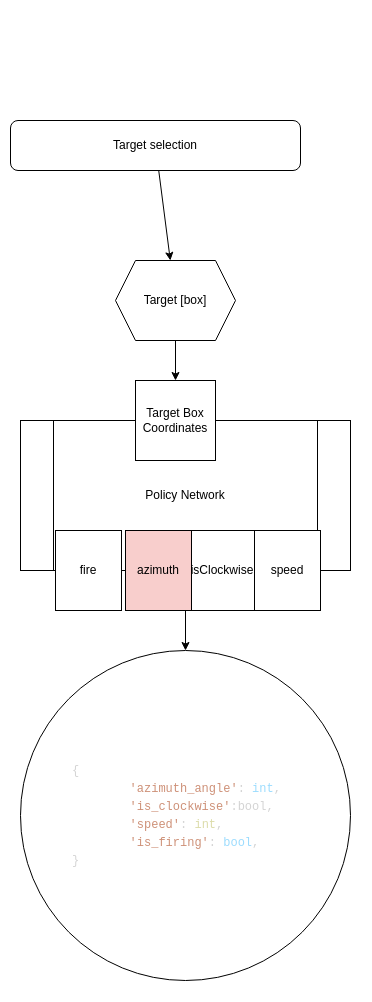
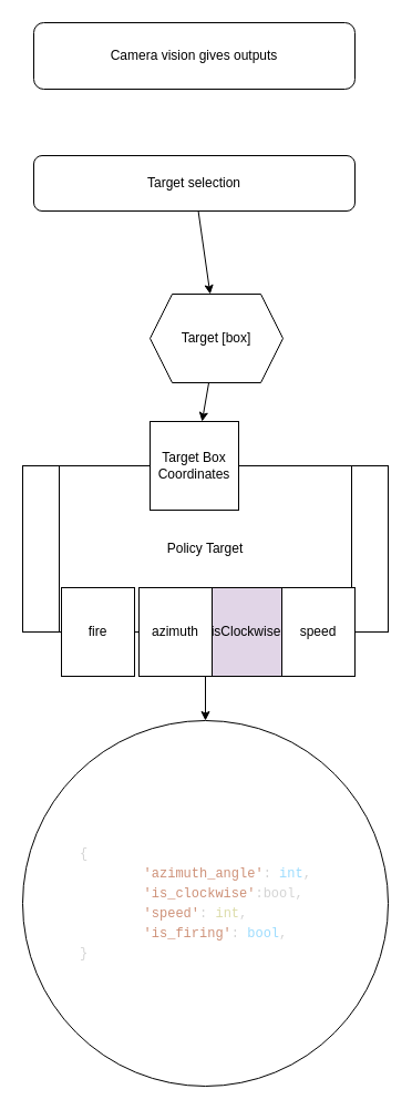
  <mxCell id="0" />
  <mxCell id="1" parent="0" />
+ <mxCell id="2" value="Camera vision gives outputs" style="rounded=1;whiteSpace=wrap;html=1;" parent="1" vertex="1"><mxGeometry x="30" y="20" width="290" height="60" as="geometry" /></mxCell>
  <mxCell id="3" style="edgeStyle=none;html=1;" parent="1" source="4" target="6" edge="1"><mxGeometry relative="1" as="geometry" /></mxCell>
- <mxCell id="4" value="Target selection" style="rounded=1;whiteSpace=wrap;html=1;" parent="1" vertex="1"><mxGeometry x="10" y="120" width="290" height="50" as="geometry" /></mxCell>
+ <mxCell id="4" value="Target selection" style="rounded=1;whiteSpace=wrap;html=1;" parent="1" vertex="1"><mxGeometry x="30" y="140" width="290" height="50" as="geometry" /></mxCell>
  <mxCell id="5" style="edgeStyle=none;html=1;" parent="1" source="6" target="9" edge="1"><mxGeometry relative="1" as="geometry" /></mxCell>
- <mxCell id="6" value="Target [box]&lt;br&gt;" style="shape=hexagon;perimeter=hexagonPerimeter2;whiteSpace=wrap;html=1;fixedSize=1;" parent="1" vertex="1"><mxGeometry x="115" y="260" width="120" height="80" as="geometry" /></mxCell>
+ <mxCell id="6" value="Target [box]&lt;br&gt;" style="shape=hexagon;perimeter=hexagonPerimeter2;whiteSpace=wrap;html=1;fixedSize=1;" parent="1" vertex="1"><mxGeometry x="135" y="265" width="120" height="80" as="geometry" /></mxCell>
  <mxCell id="7" style="edgeStyle=none;html=1;entryX=0.5;entryY=0;entryDx=0;entryDy=0;" parent="1" source="8" target="14" edge="1"><mxGeometry relative="1" as="geometry" /></mxCell>
- <mxCell id="8" value="Policy Network" style="shape=process;whiteSpace=wrap;html=1;backgroundOutline=1;" parent="1" vertex="1"><mxGeometry x="20" y="420" width="330" height="150" as="geometry" /></mxCell>
+ <mxCell id="8" value="Policy Target" style="shape=process;whiteSpace=wrap;html=1;backgroundOutline=1;" parent="1" vertex="1"><mxGeometry x="20" y="420" width="330" height="150" as="geometry" /></mxCell>
  <mxCell id="9" value="Target Box Coordinates" style="whiteSpace=wrap;html=1;aspect=fixed;" parent="1" vertex="1"><mxGeometry x="135" y="380" width="80" height="80" as="geometry" /></mxCell>
  <mxCell id="10" value="fire" style="rounded=0;whiteSpace=wrap;html=1;" parent="1" vertex="1"><mxGeometry x="55" y="530" width="66" height="80" as="geometry" /></mxCell>
- <mxCell id="11" value="isClockwise" style="rounded=0;whiteSpace=wrap;html=1;" parent="1" vertex="1"><mxGeometry x="189" y="530" width="66" height="80" as="geometry" /></mxCell>
+ <mxCell id="11" value="isClockwise" style="rounded=0;whiteSpace=wrap;html=1;fillColor=#e1d5e7;" parent="1" vertex="1"><mxGeometry x="189" y="530" width="66" height="80" as="geometry" /></mxCell>
  <mxCell id="12" value="speed" style="rounded=0;whiteSpace=wrap;html=1;" parent="1" vertex="1"><mxGeometry x="254" y="530" width="66" height="80" as="geometry" /></mxCell>
- <mxCell id="13" value="azimuth" style="rounded=0;whiteSpace=wrap;html=1;fillColor=#f8cecc;" parent="1" vertex="1"><mxGeometry x="125" y="530" width="66" height="80" as="geometry" /></mxCell>
+ <mxCell id="13" value="azimuth" style="rounded=0;whiteSpace=wrap;html=1;" parent="1" vertex="1"><mxGeometry x="125" y="530" width="66" height="80" as="geometry" /></mxCell>
  <mxCell id="14" value="&lt;div style=&quot;font-family: Menlo, Monaco, &amp;quot;Courier New&amp;quot;, monospace; line-height: 18px;&quot;&gt;&lt;div style=&quot;color: rgb(212, 212, 212);&quot;&gt;{&lt;/div&gt;&lt;div style=&quot;color: rgb(212, 212, 212);&quot;&gt;                    &lt;span style=&quot;color: #ce9178;&quot;&gt;&lt;span style=&quot;white-space: pre;&quot;&gt;&#09;&lt;/span&gt;'azimuth_angle'&lt;/span&gt;: &lt;span style=&quot;color: #9cdcfe;&quot;&gt;int&lt;/span&gt;,&lt;/div&gt;&lt;div style=&quot;color: rgb(212, 212, 212);&quot;&gt;                    &lt;span style=&quot;color: #ce9178;&quot;&gt;&lt;span style=&quot;white-space: pre;&quot;&gt;&#09;&lt;/span&gt;'is_clockwise'&lt;/span&gt;:bool,&lt;/div&gt;&lt;div style=&quot;&quot;&gt;                    &lt;span style=&quot;color: rgb(206, 145, 120);&quot;&gt;&lt;span style=&quot;white-space: pre;&quot;&gt;&#09;&lt;/span&gt;'speed'&lt;/span&gt;&lt;font color=&quot;#d4d4d4&quot;&gt;: &lt;/font&gt;&lt;font color=&quot;#dcdcaa&quot;&gt;int&lt;/font&gt;&lt;font color=&quot;#d4d4d4&quot;&gt;,&lt;/font&gt;&lt;/div&gt;&lt;div style=&quot;&quot;&gt;&lt;span style=&quot;color: rgb(212, 212, 212);&quot;&gt;                    &lt;span style=&quot;color: #ce9178;&quot;&gt;&lt;span style=&quot;white-space: pre;&quot;&gt;&#09;&lt;/span&gt;'is_firing'&lt;/span&gt;: &lt;/span&gt;&lt;font color=&quot;#9cdcfe&quot;&gt;bool&lt;/font&gt;&lt;font color=&quot;#d4d4d4&quot;&gt;,&lt;/font&gt;&lt;/div&gt;&lt;div style=&quot;color: rgb(212, 212, 212);&quot;&gt;                }&lt;/div&gt;&lt;/div&gt;" style="ellipse;whiteSpace=wrap;html=1;aspect=fixed;align=left;spacingLeft=50;spacingRight=50;" parent="1" vertex="1"><mxGeometry x="20" y="650" width="330" height="330" as="geometry" /></mxCell>
